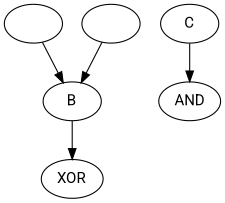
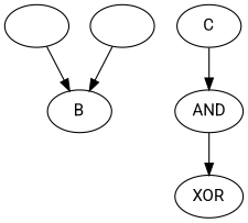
  digraph {
    fontname=Roboto
    rankdir=TB
    node [fontname=Roboto]
    edge [fontname=Roboto]
    n1 [label=" "]
    n2 [label=B]
    n3 [label=" "]
    n4 [label=C]
    n5 [label=AND]
    n6 [label=XOR]
    n1 -> n2
    n3 -> n2
    n4 -> n5
-   n2 -> n6
+   n5 -> n6
  }
